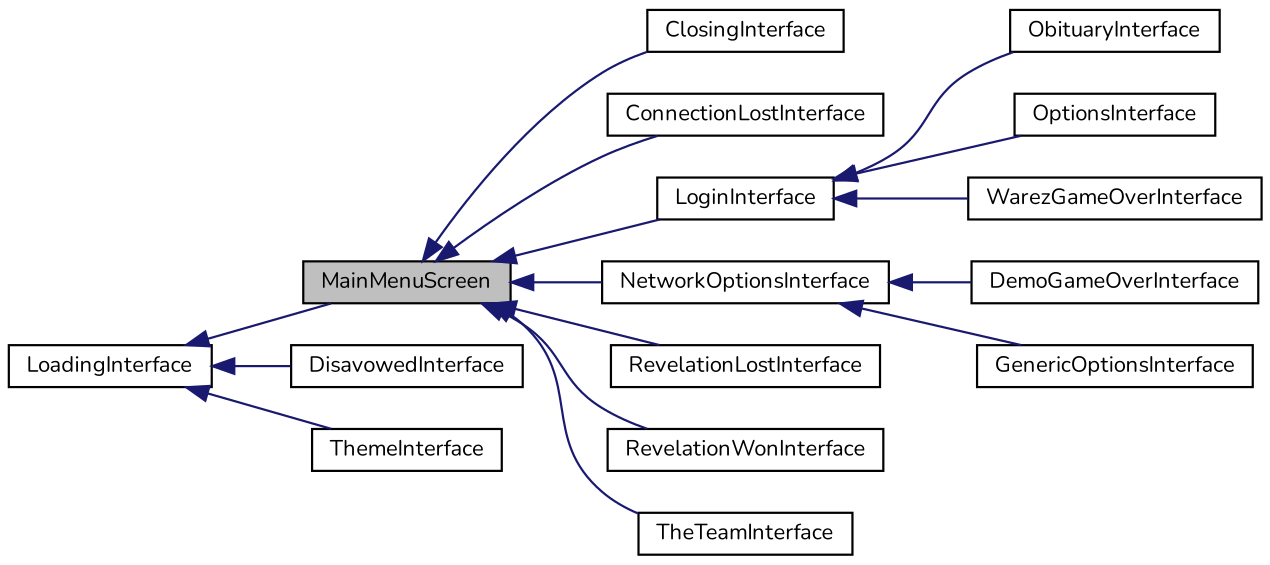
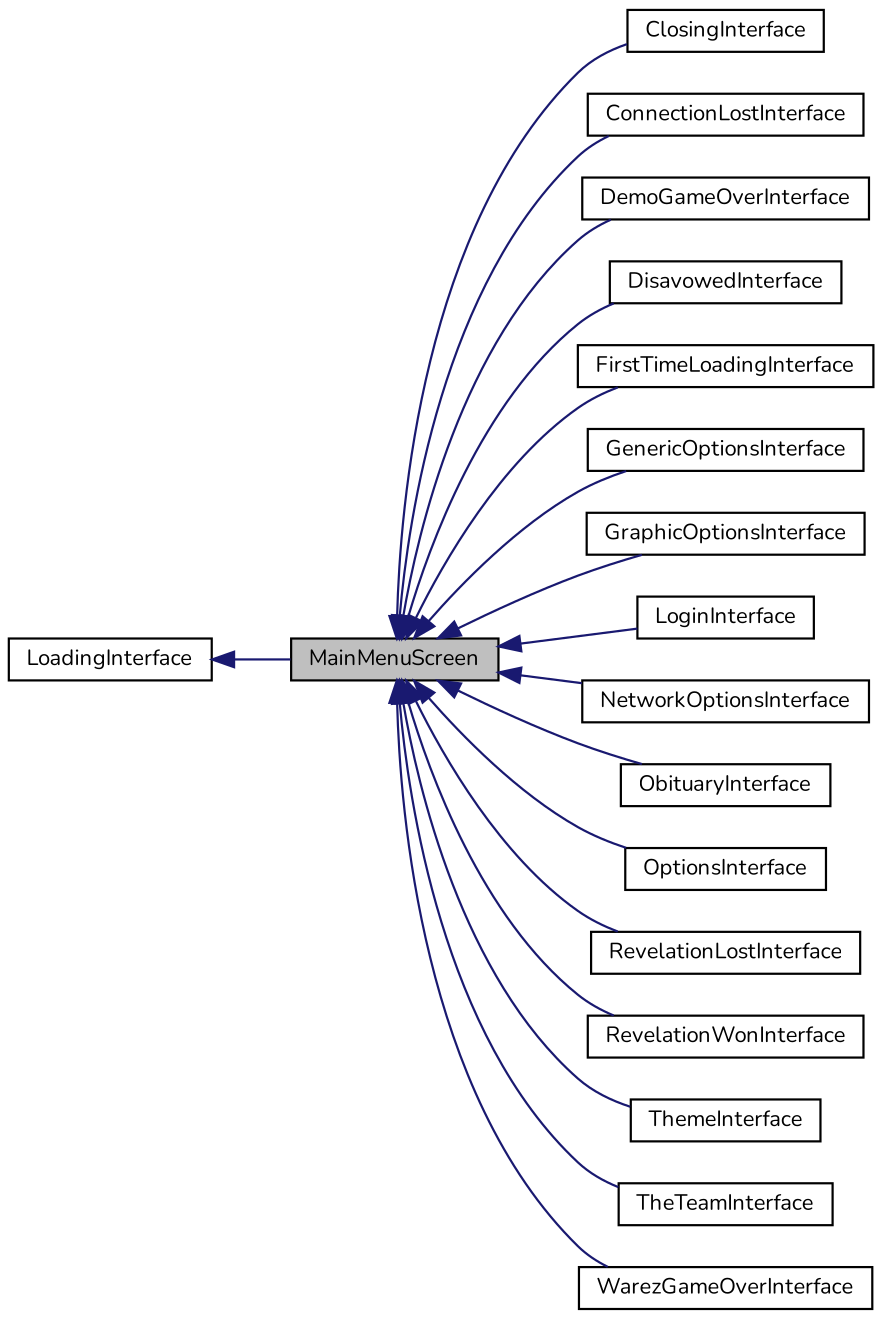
  digraph {
    fontname=Nunito
    rankdir=LR
    node [color=black fillcolor=white fontname=Nunito fontsize=10 shape=record style=filled]
    edge [color=midnightblue dir=back fontname=Nunito fontsize=10 labelfontname=Helvetica labelfontsize=10 style=solid]
    n1 [fillcolor=grey75 fontcolor=black height=0.2 label=MainMenuScreen width=0.4]
    n2 [height=0.2 label=ClosingInterface width=0.4]
    n3 [height=0.2 label=ConnectionLostInterface width=0.4]
    n4 [height=0.2 label=DemoGameOverInterface width=0.4]
    n5 [height=0.2 label=DisavowedInterface width=0.4]
+   n6 [height=0.2 label=FirstTimeLoadingInterface width=0.4]
    n7 [height=0.2 label=GenericOptionsInterface width=0.4]
+   n8 [height=0.2 label=GraphicOptionsInterface width=0.4]
    n9 [height=0.2 label=LoginInterface width=0.4]
    n10 [height=0.2 label=NetworkOptionsInterface width=0.4]
    n11 [height=0.2 label=ObituaryInterface width=0.4]
    n12 [height=0.2 label=OptionsInterface width=0.4]
    n13 [height=0.2 label=RevelationLostInterface width=0.4]
    n14 [height=0.2 label=RevelationWonInterface width=0.4]
    n15 [height=0.2 label=ThemeInterface width=0.4]
    n16 [height=0.2 label=TheTeamInterface width=0.4]
    n17 [height=0.2 label=WarezGameOverInterface width=0.4]
    n18 [height=0.2 label=LoadingInterface width=0.4]
    n1 -> n2
    n1 -> n3
-   n10 -> n4
-   n18 -> n5
-   n10 -> n7
+   n1 -> n4
+   n1 -> n5
+   n1 -> n6
+   n1 -> n7
+   n1 -> n8
    n1 -> n9
    n1 -> n10
-   n9 -> n11
-   n9 -> n12
+   n1 -> n11
+   n1 -> n12
    n1 -> n13
    n1 -> n14
-   n18 -> n15
+   n1 -> n15
    n1 -> n16
-   n9 -> n17
+   n1 -> n17
    n18 -> n1
  }
